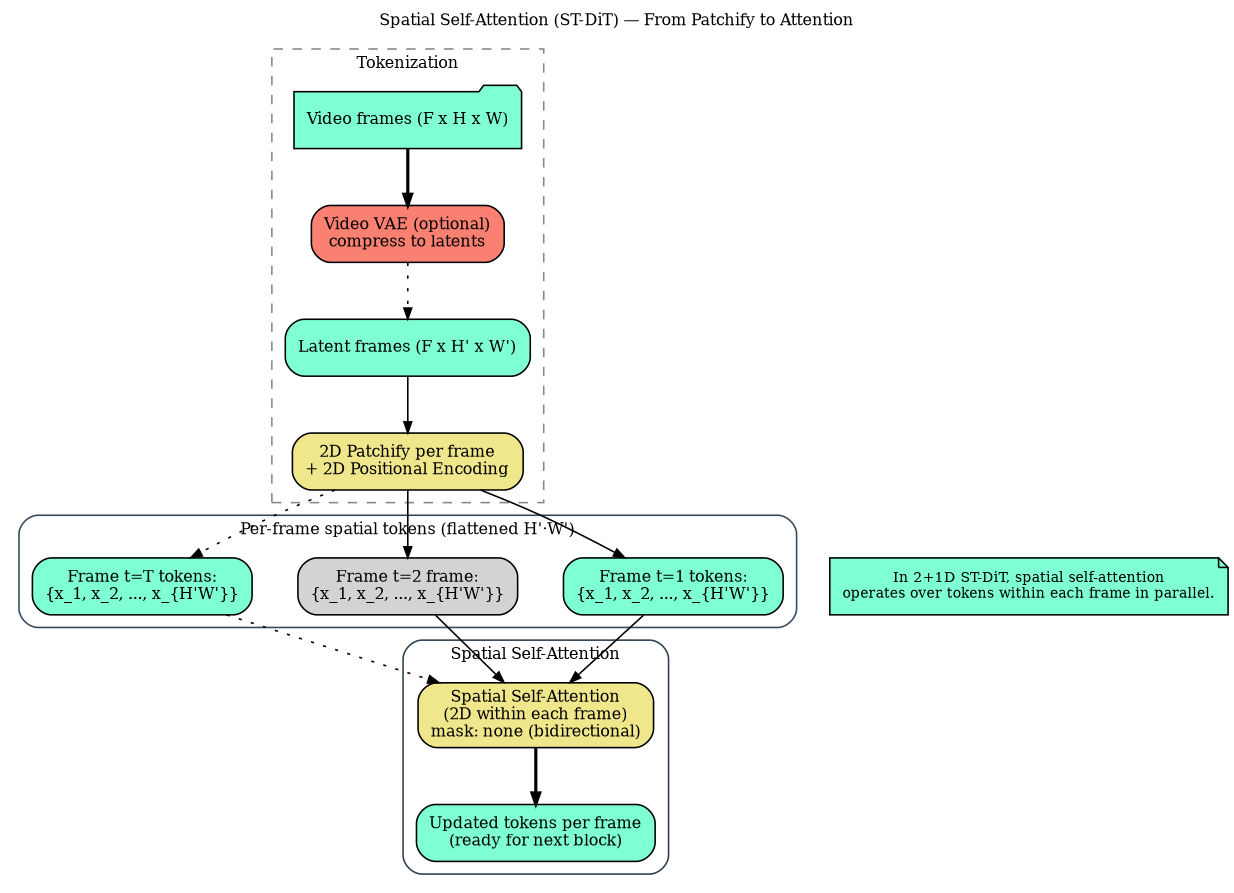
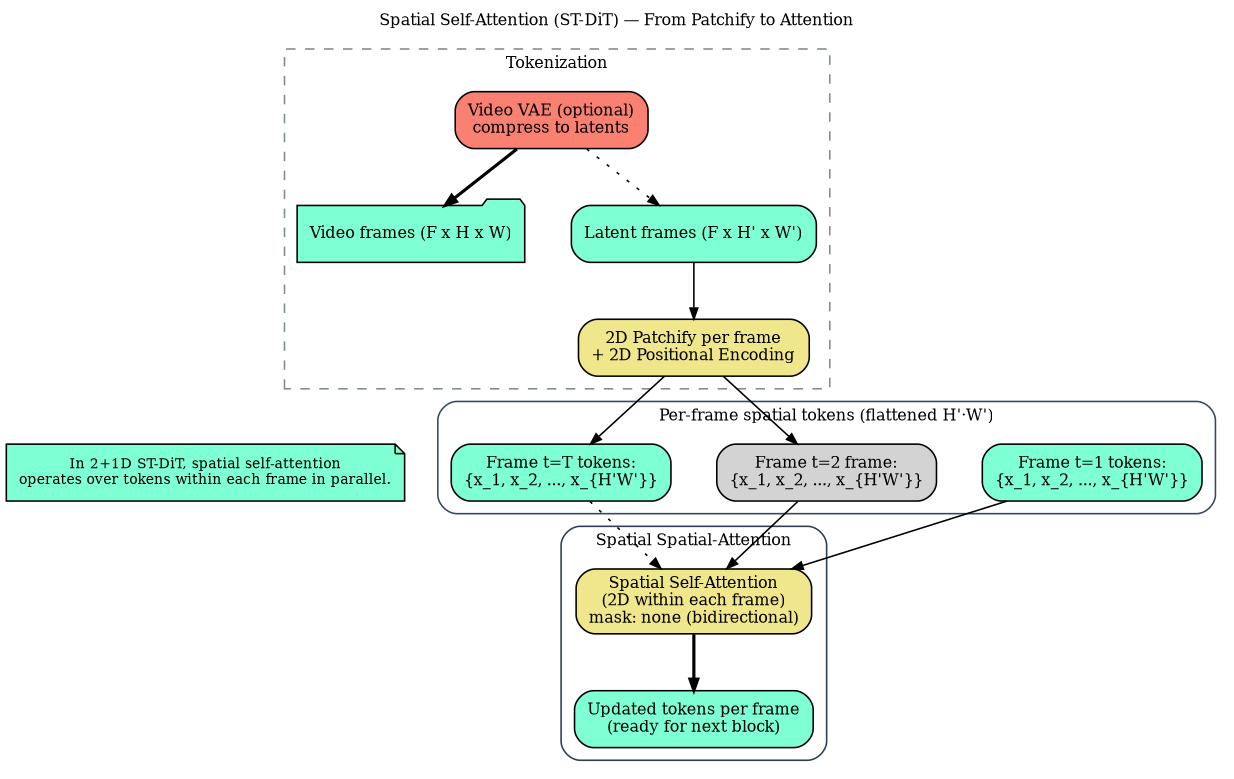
  digraph {
    compound=true
    fontsize=10
    label="Spatial Self-Attention (ST-DiT) — From Patchify to Attention"
    labelloc=t
    nodesep=0.4
    rankdir=TB
    ranksep=0.5
    node [fillcolor=aquamarine fontsize=10 shape=box style="rounded,filled"]
    edge [arrowsize=0.7 fontsize=9 style=solid]
    n1 [label="Video frames (F x H x W)" shape=folder]
    n2 [fillcolor=salmon label="Video VAE (optional)\ncompress to latents"]
    n3 [label="Latent frames (F x H' x W')"]
    n4 [fillcolor=khaki label="2D Patchify per frame\n+ 2D Positional Encoding"]
    n5 [label="Frame t=1 tokens:\n{x_1, x_2, ..., x_{H'W'}}"]
    n6 [fillcolor=lightgrey label="Frame t=2 frame:\n{x_1, x_2, ..., x_{H'W'}}"]
    n7 [label="Frame t=T tokens:\n{x_1, x_2, ..., x_{H'W'}}"]
    n8 [fillcolor=khaki label="Spatial Self-Attention\n(2D within each frame)\nmask: none (bidirectional)"]
    n9 [label="Updated tokens per frame\n(ready for next block)"]
    n10 [fontsize=9 label="In 2+1D ST-DiT, spatial self-attention\noperates over tokens within each frame in parallel." shape=note]
    subgraph cluster_1 {
      color="#7f8c8d"
      label=Tokenization
      style=dashed
      n1
      n2
      n3
      n4
    }
    subgraph cluster_2 {
      color="#34495e"
      label="Per-frame spatial tokens (flattened H'·W')"
      style=rounded
      n5
      n6
      n7
    }
    subgraph cluster_3 {
      color="#2c3e50"
-     label="Spatial Self-Attention"
+     label="Spatial Spatial-Attention"
      style=rounded
      n8
      n9
    }
-   n1 -> n2 [style=bold]
+   n2 -> n1 [style=bold]
    n2 -> n3 [style=dotted]
    n3 -> n4
-   n4 -> n5
    n4 -> n6
-   n4 -> n7 [style=dotted]
+   n4 -> n7
    n5 -> n8
    n6 -> n8
    n7 -> n8 [style=dotted]
    n8 -> n9 [style=bold]
    n10 -> n8 [style=invis]
  }
